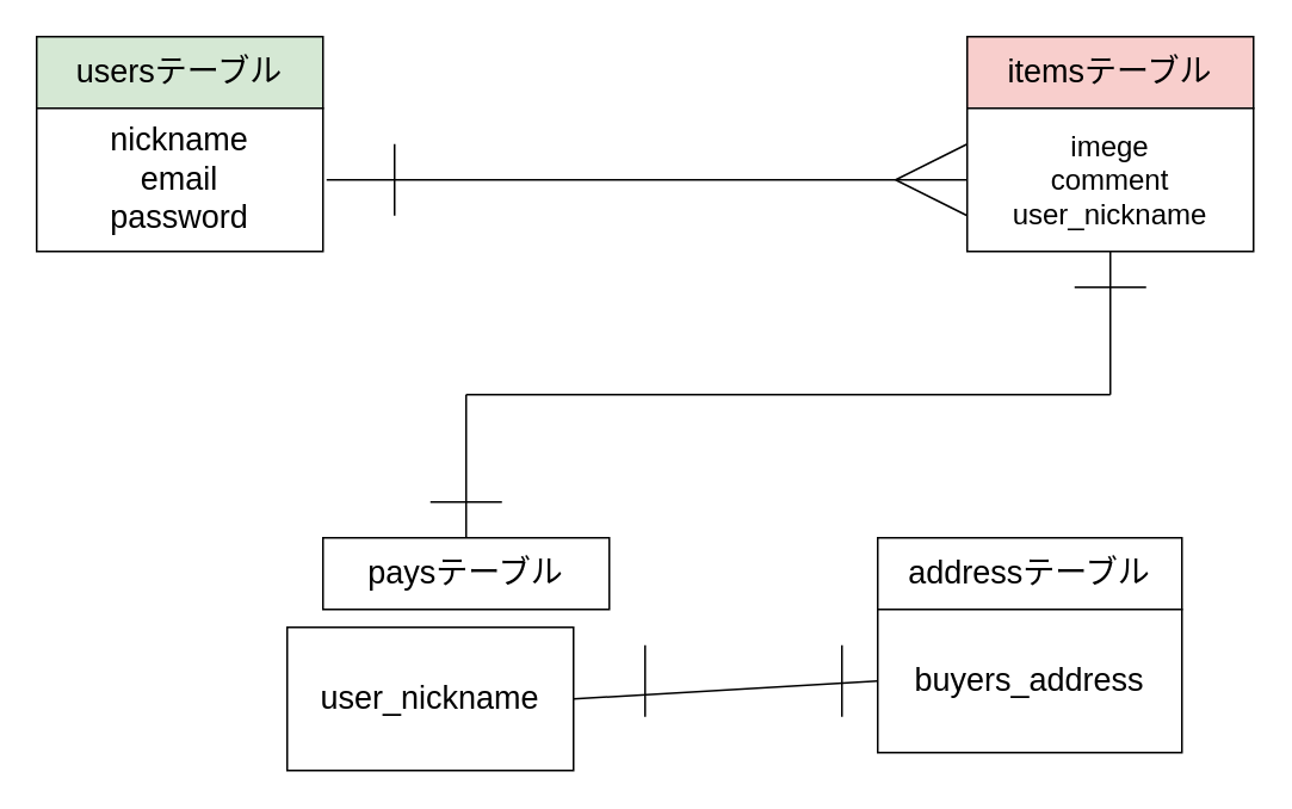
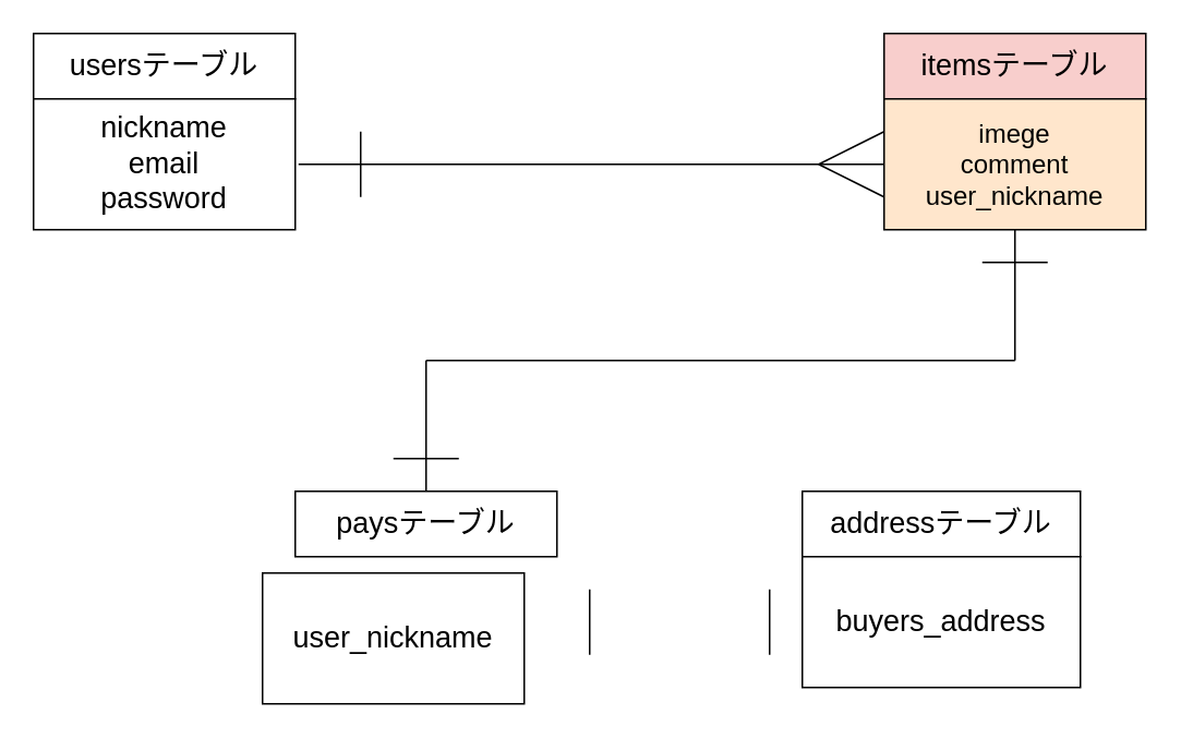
  <mxCell id="0" />
  <mxCell id="1" parent="0" />
- <mxCell id="2" value="&lt;font style=&quot;font-size: 18px&quot;&gt;usersテーブル&lt;/font&gt;" style="rounded=0;whiteSpace=wrap;html=1;fillColor=#d5e8d4;" vertex="1" parent="1"><mxGeometry x="20" y="20" width="160" height="40" as="geometry" /></mxCell>
+ <mxCell id="2" value="&lt;font style=&quot;font-size: 18px&quot;&gt;usersテーブル&lt;/font&gt;" style="rounded=0;whiteSpace=wrap;html=1;" vertex="1" parent="1"><mxGeometry x="20" y="20" width="160" height="40" as="geometry" /></mxCell>
  <mxCell id="3" value="&lt;font style=&quot;font-size: 18px&quot;&gt;nickname&lt;br&gt;email&lt;br&gt;password&lt;br&gt;&lt;/font&gt;" style="rounded=0;whiteSpace=wrap;html=1;" vertex="1" parent="1"><mxGeometry x="20" y="60" width="160" height="80" as="geometry" /></mxCell>
  <mxCell id="4" value="&lt;font style=&quot;font-size: 18px&quot;&gt;itemsテーブル&lt;/font&gt;" style="rounded=0;whiteSpace=wrap;html=1;fillColor=#f8cecc;" vertex="1" parent="1"><mxGeometry x="540" y="20" width="160" height="40" as="geometry" /></mxCell>
- <mxCell id="5" value="&lt;font size=&quot;3&quot;&gt;imege&lt;br&gt;comment&lt;br&gt;user_nickname&lt;br&gt;&lt;/font&gt;" style="rounded=0;whiteSpace=wrap;html=1;" vertex="1" parent="1"><mxGeometry x="540" y="60" width="160" height="80" as="geometry" /></mxCell>
+ <mxCell id="5" value="&lt;font size=&quot;3&quot;&gt;imege&lt;br&gt;comment&lt;br&gt;user_nickname&lt;br&gt;&lt;/font&gt;" style="rounded=0;whiteSpace=wrap;html=1;fillColor=#ffe6cc;" vertex="1" parent="1"><mxGeometry x="540" y="60" width="160" height="80" as="geometry" /></mxCell>
  <mxCell id="6" value="&lt;font style=&quot;font-size: 18px&quot;&gt;paysテーブル&lt;/font&gt;" style="rounded=0;whiteSpace=wrap;html=1;" vertex="1" parent="1"><mxGeometry x="180" y="300" width="160" height="40" as="geometry" /></mxCell>
  <mxCell id="7" value="&lt;font style=&quot;font-size: 18px&quot;&gt;user_nickname&lt;/font&gt;" style="rounded=0;whiteSpace=wrap;html=1;" vertex="1" parent="1"><mxGeometry x="160" y="350" width="160" height="80" as="geometry" /></mxCell>
  <mxCell id="8" value="&lt;font style=&quot;font-size: 18px&quot;&gt;addressテーブル&lt;/font&gt;" style="rounded=0;whiteSpace=wrap;html=1;" vertex="1" parent="1"><mxGeometry x="490" y="300" width="170" height="40" as="geometry" /></mxCell>
  <mxCell id="9" value="&lt;font style=&quot;font-size: 18px&quot;&gt;buyers_address&lt;/font&gt;" style="rounded=0;whiteSpace=wrap;html=1;" vertex="1" parent="1"><mxGeometry x="490" y="340" width="170" height="80" as="geometry" /></mxCell>
  <mxCell id="10" value="" style="endArrow=none;html=1;entryX=0;entryY=0.5;entryDx=0;entryDy=0;" edge="1" parent="1" target="5"><mxGeometry width="50" height="50" relative="1" as="geometry"><mxPoint x="182" y="100" as="sourcePoint" /><mxPoint x="480" y="230" as="targetPoint" /><Array as="points" /></mxGeometry></mxCell>
  <mxCell id="11" value="" style="endArrow=none;html=1;entryX=0;entryY=0.75;entryDx=0;entryDy=0;" edge="1" parent="1" target="5"><mxGeometry width="50" height="50" relative="1" as="geometry"><mxPoint x="500" y="100" as="sourcePoint" /><mxPoint x="480" y="200" as="targetPoint" /></mxGeometry></mxCell>
  <mxCell id="12" value="" style="endArrow=none;html=1;entryX=0;entryY=0.25;entryDx=0;entryDy=0;" edge="1" parent="1" target="5"><mxGeometry width="50" height="50" relative="1" as="geometry"><mxPoint x="500" y="100" as="sourcePoint" /><mxPoint x="480" y="200" as="targetPoint" /></mxGeometry></mxCell>
  <mxCell id="13" value="" style="endArrow=none;html=1;" edge="1" parent="1"><mxGeometry width="50" height="50" relative="1" as="geometry"><mxPoint x="220" y="120" as="sourcePoint" /><mxPoint x="220" y="80" as="targetPoint" /></mxGeometry></mxCell>
  <mxCell id="14" value="" style="endArrow=none;html=1;entryX=0.5;entryY=1;entryDx=0;entryDy=0;" edge="1" parent="1" target="5"><mxGeometry width="50" height="50" relative="1" as="geometry"><mxPoint x="620" y="220" as="sourcePoint" /><mxPoint x="480" y="200" as="targetPoint" /></mxGeometry></mxCell>
  <mxCell id="15" value="" style="endArrow=none;html=1;" edge="1" parent="1"><mxGeometry width="50" height="50" relative="1" as="geometry"><mxPoint x="260" y="220" as="sourcePoint" /><mxPoint x="620" y="220" as="targetPoint" /></mxGeometry></mxCell>
  <mxCell id="16" value="" style="endArrow=none;html=1;exitX=0.5;exitY=0;exitDx=0;exitDy=0;" edge="1" parent="1" source="6"><mxGeometry width="50" height="50" relative="1" as="geometry"><mxPoint x="430" y="250" as="sourcePoint" /><mxPoint x="260" y="220" as="targetPoint" /></mxGeometry></mxCell>
  <mxCell id="17" value="" style="endArrow=none;html=1;" edge="1" parent="1"><mxGeometry width="50" height="50" relative="1" as="geometry"><mxPoint x="600" y="160" as="sourcePoint" /><mxPoint x="640" y="160" as="targetPoint" /></mxGeometry></mxCell>
  <mxCell id="18" value="" style="endArrow=none;html=1;" edge="1" parent="1"><mxGeometry width="50" height="50" relative="1" as="geometry"><mxPoint x="240" y="280" as="sourcePoint" /><mxPoint x="280" y="280" as="targetPoint" /></mxGeometry></mxCell>
- <mxCell id="19" value="" style="endArrow=none;html=1;exitX=1;exitY=0.5;exitDx=0;exitDy=0;entryX=0;entryY=0.5;entryDx=0;entryDy=0;" edge="1" parent="1" source="7" target="9"><mxGeometry width="50" height="50" relative="1" as="geometry"><mxPoint x="350" y="380" as="sourcePoint" /><mxPoint x="480" y="200" as="targetPoint" /></mxGeometry></mxCell>
  <mxCell id="20" value="" style="endArrow=none;html=1;" edge="1" parent="1"><mxGeometry width="50" height="50" relative="1" as="geometry"><mxPoint x="360" y="400" as="sourcePoint" /><mxPoint x="360" y="360" as="targetPoint" /></mxGeometry></mxCell>
  <mxCell id="21" value="" style="endArrow=none;html=1;" edge="1" parent="1"><mxGeometry width="50" height="50" relative="1" as="geometry"><mxPoint x="470" y="400" as="sourcePoint" /><mxPoint x="470" y="360" as="targetPoint" /></mxGeometry></mxCell>
